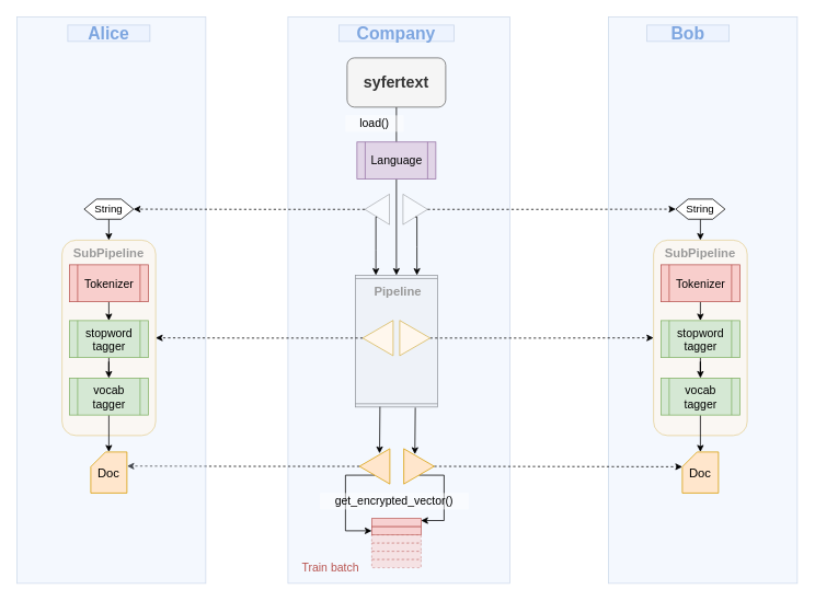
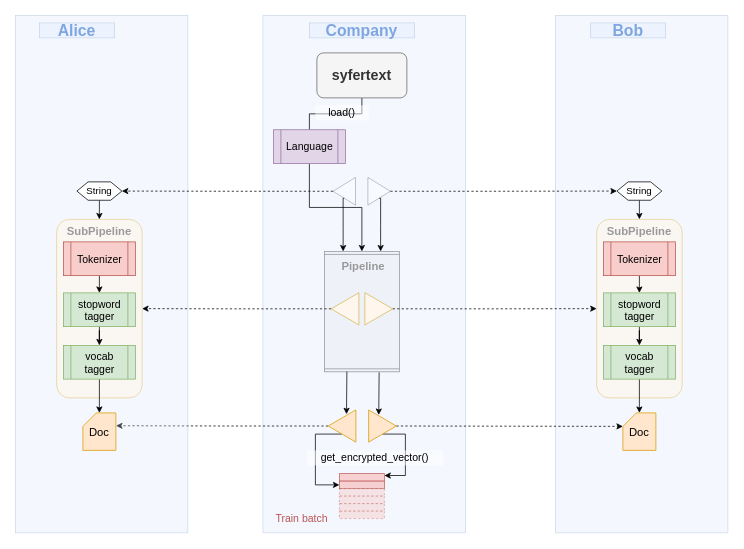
  <mxCell id="0" />
  <mxCell id="1" parent="0" />
  <mxCell id="2" value="" style="shape=process;whiteSpace=wrap;html=1;backgroundOutline=1;opacity=90;rotation=90;size=0.028;fillColor=#f5f5f5;strokeColor=#666666;fontColor=#333333;" parent="1" vertex="1"><mxGeometry x="401.75" y="365" width="160.5" height="100" as="geometry" /></mxCell>
  <mxCell id="3" value="" style="rounded=0;whiteSpace=wrap;html=1;fillColor=#dae8fc;strokeColor=#6c8ebf;opacity=30;" parent="1" vertex="1"><mxGeometry x="740" y="20" width="230" height="690" as="geometry" /></mxCell>
  <mxCell id="4" value="" style="rounded=0;whiteSpace=wrap;html=1;fillColor=#dae8fc;strokeColor=#6c8ebf;opacity=30;" parent="1" vertex="1"><mxGeometry x="350" y="20" width="270" height="690" as="geometry" /></mxCell>
  <mxCell id="5" style="edgeStyle=orthogonalEdgeStyle;rounded=0;orthogonalLoop=1;jettySize=auto;html=1;exitX=0.5;exitY=1;exitDx=0;exitDy=0;entryX=0.5;entryY=0;entryDx=0;entryDy=0;endArrow=none;" parent="1" source="6" target="8" edge="1"><mxGeometry relative="1" as="geometry" /></mxCell>
  <mxCell id="6" value="&lt;font size=&quot;1&quot;&gt;&lt;b style=&quot;font-size: 19px&quot;&gt;syfertext&lt;/b&gt;&lt;/font&gt;" style="rounded=1;whiteSpace=wrap;html=1;fillColor=#f5f5f5;strokeColor=#666666;fontColor=#333333;" parent="1" vertex="1"><mxGeometry x="422" y="70" width="120" height="60" as="geometry" /></mxCell>
  <mxCell id="7" style="edgeStyle=orthogonalEdgeStyle;rounded=0;orthogonalLoop=1;jettySize=auto;html=1;exitX=0.5;exitY=1;exitDx=0;exitDy=0;entryX=0;entryY=0.5;entryDx=0;entryDy=0;" parent="1" source="8" target="2" edge="1"><mxGeometry relative="1" as="geometry" /></mxCell>
- <mxCell id="8" value="&lt;font style=&quot;font-size: 14px&quot;&gt;Language&lt;/font&gt;" style="shape=process;whiteSpace=wrap;html=1;backgroundOutline=1;fillColor=#e1d5e7;strokeColor=#9673a6;" parent="1" vertex="1"><mxGeometry x="434" y="172.5" width="96" height="45" as="geometry" /></mxCell>
+ <mxCell id="8" value="&lt;font style=&quot;font-size: 14px&quot;&gt;Language&lt;/font&gt;" style="shape=process;whiteSpace=wrap;html=1;backgroundOutline=1;fillColor=#e1d5e7;strokeColor=#9673a6;" parent="1" vertex="1"><mxGeometry x="364" y="172.5" width="96" height="45" as="geometry" /></mxCell>
  <mxCell id="9" value="&lt;font style=&quot;font-size: 21px&quot; color=&quot;#7ea6e0&quot;&gt;&lt;b&gt;Company&lt;/b&gt;&lt;/font&gt;" style="text;html=1;strokeColor=#6c8ebf;fillColor=#dae8fc;align=center;verticalAlign=middle;whiteSpace=wrap;rounded=0;opacity=30;" parent="1" vertex="1"><mxGeometry x="412" y="30" width="140" height="20" as="geometry" /></mxCell>
  <mxCell id="10" style="edgeStyle=orthogonalEdgeStyle;rounded=0;orthogonalLoop=1;jettySize=auto;html=1;exitX=0.5;exitY=1;exitDx=0;exitDy=0;entryX=0.5;entryY=0;entryDx=0;entryDy=0;" parent="1" source="11" target="23" edge="1"><mxGeometry relative="1" as="geometry" /></mxCell>
  <mxCell id="11" value="&lt;font style=&quot;font-size: 13px&quot;&gt;String&lt;/font&gt;" style="shape=hexagon;perimeter=hexagonPerimeter2;whiteSpace=wrap;html=1;" parent="1" vertex="1"><mxGeometry x="822" y="242" width="60" height="24.5" as="geometry" /></mxCell>
  <mxCell id="12" value="&lt;font style=&quot;font-size: 21px&quot; color=&quot;#7ea6e0&quot;&gt;&lt;b&gt;Bob&lt;/b&gt;&lt;/font&gt;" style="text;html=1;strokeColor=#6c8ebf;fillColor=#dae8fc;align=center;verticalAlign=middle;whiteSpace=wrap;rounded=0;opacity=30;" parent="1" vertex="1"><mxGeometry x="787" y="30" width="100" height="20" as="geometry" /></mxCell>
  <mxCell id="13" style="edgeStyle=orthogonalEdgeStyle;rounded=0;orthogonalLoop=1;jettySize=auto;html=1;exitX=1;exitY=0.5;exitDx=0;exitDy=0;entryX=0;entryY=0.5;entryDx=0;entryDy=0;dashed=1;" parent="1" source="15" target="11" edge="1"><mxGeometry relative="1" as="geometry" /></mxCell>
  <mxCell id="14" style="edgeStyle=orthogonalEdgeStyle;rounded=0;orthogonalLoop=1;jettySize=auto;html=1;exitX=0.5;exitY=1;exitDx=0;exitDy=0;entryX=0;entryY=0.25;entryDx=0;entryDy=0;" parent="1" source="15" target="2" edge="1"><mxGeometry relative="1" as="geometry"><Array as="points"><mxPoint x="507" y="300" /><mxPoint x="507" y="300" /></Array></mxGeometry></mxCell>
  <mxCell id="15" value="" style="triangle;whiteSpace=wrap;html=1;opacity=30;" parent="1" vertex="1"><mxGeometry x="490" y="236" width="30" height="37" as="geometry" /></mxCell>
  <mxCell id="16" style="edgeStyle=none;rounded=0;orthogonalLoop=1;jettySize=auto;html=1;exitX=1;exitY=0.5;exitDx=0;exitDy=0;entryX=0;entryY=0;entryDx=0;entryDy=18;dashed=1;entryPerimeter=0;" parent="1" source="34" target="22" edge="1"><mxGeometry relative="1" as="geometry"><mxPoint x="415.75" y="568" as="sourcePoint" /><mxPoint x="996" y="465.5" as="targetPoint" /></mxGeometry></mxCell>
  <mxCell id="17" value="" style="rounded=1;whiteSpace=wrap;html=1;opacity=60;fillColor=#FFF7ED;strokeColor=#d6b656;" parent="1" vertex="1"><mxGeometry x="795" y="292" width="114" height="238" as="geometry" /></mxCell>
  <mxCell id="18" style="edgeStyle=orthogonalEdgeStyle;rounded=0;orthogonalLoop=1;jettySize=auto;html=1;exitX=0.5;exitY=1;exitDx=0;exitDy=0;" parent="1" source="19" target="21" edge="1"><mxGeometry relative="1" as="geometry" /></mxCell>
  <mxCell id="19" value="&lt;span style=&quot;font-size: 14px&quot;&gt;stopword&lt;br&gt;tagger&lt;br&gt;&lt;/span&gt;" style="shape=process;whiteSpace=wrap;html=1;backgroundOutline=1;fillColor=#d5e8d4;strokeColor=#82b366;" parent="1" vertex="1"><mxGeometry x="804" y="390" width="96" height="45" as="geometry" /></mxCell>
  <mxCell id="20" style="edgeStyle=orthogonalEdgeStyle;rounded=0;orthogonalLoop=1;jettySize=auto;html=1;exitX=0.5;exitY=1;exitDx=0;exitDy=0;entryX=0.5;entryY=0;entryDx=0;entryDy=0;entryPerimeter=0;" parent="1" source="21" target="22" edge="1"><mxGeometry relative="1" as="geometry" /></mxCell>
  <mxCell id="21" value="&lt;font style=&quot;font-size: 14px&quot;&gt;vocab tagger&lt;br&gt;&lt;/font&gt;" style="shape=process;whiteSpace=wrap;html=1;backgroundOutline=1;fillColor=#d5e8d4;strokeColor=#82b366;" parent="1" vertex="1"><mxGeometry x="804" y="460" width="96" height="45" as="geometry" /></mxCell>
  <mxCell id="22" value="&lt;font style=&quot;font-size: 15px&quot;&gt;Doc&lt;/font&gt;" style="shape=card;whiteSpace=wrap;html=1;fillColor=#ffe6cc;strokeColor=#d79b00;size=18;" parent="1" vertex="1"><mxGeometry x="830" y="550" width="44" height="50" as="geometry" /></mxCell>
  <mxCell id="23" value="&lt;font color=&quot;#999999&quot; size=&quot;1&quot;&gt;&lt;b style=&quot;font-size: 15px&quot;&gt;SubPipeline&lt;/b&gt;&lt;/font&gt;" style="text;html=1;strokeColor=none;fillColor=none;align=center;verticalAlign=middle;whiteSpace=wrap;rounded=0;opacity=30;" parent="1" vertex="1"><mxGeometry x="782" y="292" width="140" height="30" as="geometry" /></mxCell>
  <mxCell id="24" style="edgeStyle=orthogonalEdgeStyle;rounded=0;orthogonalLoop=1;jettySize=auto;html=1;exitX=0.5;exitY=1;exitDx=0;exitDy=0;entryX=0.5;entryY=0;entryDx=0;entryDy=0;" parent="1" source="25" target="19" edge="1"><mxGeometry relative="1" as="geometry" /></mxCell>
  <mxCell id="25" value="&lt;font style=&quot;font-size: 14px&quot;&gt;Tokenizer&lt;/font&gt;" style="shape=process;whiteSpace=wrap;html=1;backgroundOutline=1;fillColor=#f8cecc;strokeColor=#b85450;" parent="1" vertex="1"><mxGeometry x="804" y="322" width="96" height="45" as="geometry" /></mxCell>
  <mxCell id="26" style="edgeStyle=orthogonalEdgeStyle;rounded=0;orthogonalLoop=1;jettySize=auto;html=1;exitX=0.5;exitY=1;exitDx=0;exitDy=0;" parent="1" source="8" target="8" edge="1"><mxGeometry relative="1" as="geometry" /></mxCell>
  <mxCell id="27" value="" style="group" parent="1" vertex="1" connectable="0"><mxGeometry x="312" y="263" width="176.5" height="270" as="geometry" /></mxCell>
  <mxCell id="28" value="&lt;font color=&quot;#999999&quot; size=&quot;1&quot;&gt;&lt;b style=&quot;font-size: 15px&quot;&gt;Pipeline&lt;/b&gt;&lt;/font&gt;" style="text;html=1;strokeColor=none;fillColor=none;align=center;verticalAlign=middle;whiteSpace=wrap;rounded=0;opacity=30;" parent="27" vertex="1"><mxGeometry x="102" y="76" width="140" height="30" as="geometry" /></mxCell>
  <mxCell id="29" style="edgeStyle=orthogonalEdgeStyle;rounded=0;orthogonalLoop=1;jettySize=auto;html=1;exitX=1;exitY=0.5;exitDx=0;exitDy=0;dashed=1;" parent="1" source="62" target="17" edge="1"><mxGeometry relative="1" as="geometry" /></mxCell>
  <mxCell id="30" style="edgeStyle=orthogonalEdgeStyle;rounded=0;orthogonalLoop=1;jettySize=auto;html=1;exitX=1;exitY=0.5;exitDx=0;exitDy=0;dashed=1;entryX=1.006;entryY=0.343;entryDx=0;entryDy=0;entryPerimeter=0;" parent="1" source="32" target="44" edge="1"><mxGeometry relative="1" as="geometry"><mxPoint x="150" y="567" as="targetPoint" /></mxGeometry></mxCell>
  <mxCell id="31" style="edgeStyle=orthogonalEdgeStyle;rounded=0;orthogonalLoop=1;jettySize=auto;html=1;exitX=0.5;exitY=0;exitDx=0;exitDy=0;entryX=0;entryY=0.5;entryDx=0;entryDy=0;" parent="1" source="32" target="53" edge="1"><mxGeometry relative="1" as="geometry"><Array as="points"><mxPoint x="420" y="578" /><mxPoint x="420" y="646" /></Array></mxGeometry></mxCell>
  <mxCell id="32" value="" style="triangle;whiteSpace=wrap;html=1;fillColor=#ffe6cc;strokeColor=#d79b00;rotation=-180;" parent="1" vertex="1"><mxGeometry x="437" y="546" width="37" height="43" as="geometry" /></mxCell>
  <mxCell id="33" style="edgeStyle=orthogonalEdgeStyle;rounded=0;orthogonalLoop=1;jettySize=auto;html=1;exitX=0.5;exitY=1;exitDx=0;exitDy=0;entryX=1;entryY=0.25;entryDx=0;entryDy=0;" parent="1" source="34" target="52" edge="1"><mxGeometry relative="1" as="geometry"><Array as="points"><mxPoint x="540" y="578" /><mxPoint x="540" y="634" /></Array></mxGeometry></mxCell>
  <mxCell id="34" value="" style="triangle;whiteSpace=wrap;html=1;fillColor=#ffe6cc;strokeColor=#d79b00;rotation=0;" parent="1" vertex="1"><mxGeometry x="491" y="546" width="37" height="43" as="geometry" /></mxCell>
  <mxCell id="35" value="" style="rounded=0;whiteSpace=wrap;html=1;fillColor=#dae8fc;strokeColor=#6c8ebf;opacity=30;" parent="1" vertex="1"><mxGeometry x="20" y="20" width="230" height="690" as="geometry" /></mxCell>
  <mxCell id="36" style="edgeStyle=orthogonalEdgeStyle;rounded=0;orthogonalLoop=1;jettySize=auto;html=1;exitX=0.5;exitY=1;exitDx=0;exitDy=0;entryX=0.5;entryY=0;entryDx=0;entryDy=0;" parent="1" source="37" target="45" edge="1"><mxGeometry relative="1" as="geometry" /></mxCell>
  <mxCell id="37" value="&lt;font style=&quot;font-size: 13px&quot;&gt;String&lt;/font&gt;" style="shape=hexagon;perimeter=hexagonPerimeter2;whiteSpace=wrap;html=1;" parent="1" vertex="1"><mxGeometry x="102" y="242" width="60" height="24.5" as="geometry" /></mxCell>
- <mxCell id="38" value="&lt;font style=&quot;font-size: 21px&quot; color=&quot;#7ea6e0&quot;&gt;&lt;b&gt;Alice&lt;/b&gt;&lt;/font&gt;" style="text;html=1;strokeColor=#6c8ebf;fillColor=#dae8fc;align=center;verticalAlign=middle;whiteSpace=wrap;rounded=0;opacity=30;" parent="1" vertex="1"><mxGeometry x="82" y="30" width="100" height="20" as="geometry" /></mxCell>
+ <mxCell id="38" value="&lt;font style=&quot;font-size: 21px&quot; color=&quot;#7ea6e0&quot;&gt;&lt;b&gt;Alice&lt;/b&gt;&lt;/font&gt;" style="text;html=1;strokeColor=#6c8ebf;fillColor=#dae8fc;align=center;verticalAlign=middle;whiteSpace=wrap;rounded=0;opacity=30;" parent="1" vertex="1"><mxGeometry x="52" y="30" width="100" height="20" as="geometry" /></mxCell>
  <mxCell id="39" value="" style="rounded=1;whiteSpace=wrap;html=1;opacity=60;fillColor=#FFF7ED;strokeColor=#d6b656;" parent="1" vertex="1"><mxGeometry x="75" y="292" width="114" height="238" as="geometry" /></mxCell>
  <mxCell id="40" style="edgeStyle=orthogonalEdgeStyle;rounded=0;orthogonalLoop=1;jettySize=auto;html=1;exitX=0.5;exitY=1;exitDx=0;exitDy=0;" parent="1" source="41" target="43" edge="1"><mxGeometry relative="1" as="geometry" /></mxCell>
  <mxCell id="41" value="&lt;span style=&quot;font-size: 14px&quot;&gt;stopword&lt;br&gt;tagger&lt;br&gt;&lt;/span&gt;" style="shape=process;whiteSpace=wrap;html=1;backgroundOutline=1;fillColor=#d5e8d4;strokeColor=#82b366;" parent="1" vertex="1"><mxGeometry x="84" y="390" width="96" height="45" as="geometry" /></mxCell>
  <mxCell id="42" style="edgeStyle=orthogonalEdgeStyle;rounded=0;orthogonalLoop=1;jettySize=auto;html=1;exitX=0.5;exitY=1;exitDx=0;exitDy=0;entryX=0.5;entryY=0;entryDx=0;entryDy=0;entryPerimeter=0;" parent="1" source="43" target="44" edge="1"><mxGeometry relative="1" as="geometry" /></mxCell>
  <mxCell id="43" value="&lt;font style=&quot;font-size: 14px&quot;&gt;vocab&lt;br&gt;tagger&lt;br&gt;&lt;/font&gt;" style="shape=process;whiteSpace=wrap;html=1;backgroundOutline=1;fillColor=#d5e8d4;strokeColor=#82b366;" parent="1" vertex="1"><mxGeometry x="84" y="460" width="96" height="45" as="geometry" /></mxCell>
  <mxCell id="44" value="&lt;font style=&quot;font-size: 15px&quot;&gt;Doc&lt;/font&gt;" style="shape=card;whiteSpace=wrap;html=1;fillColor=#ffe6cc;strokeColor=#d79b00;size=18;" parent="1" vertex="1"><mxGeometry x="110" y="550" width="44" height="50" as="geometry" /></mxCell>
  <mxCell id="45" value="&lt;font color=&quot;#999999&quot; size=&quot;1&quot;&gt;&lt;b style=&quot;font-size: 15px&quot;&gt;SubPipeline&lt;/b&gt;&lt;/font&gt;" style="text;html=1;strokeColor=none;fillColor=none;align=center;verticalAlign=middle;whiteSpace=wrap;rounded=0;opacity=30;" parent="1" vertex="1"><mxGeometry x="62" y="292" width="140" height="30" as="geometry" /></mxCell>
  <mxCell id="46" style="edgeStyle=orthogonalEdgeStyle;rounded=0;orthogonalLoop=1;jettySize=auto;html=1;exitX=0.5;exitY=1;exitDx=0;exitDy=0;entryX=0.5;entryY=0;entryDx=0;entryDy=0;" parent="1" source="47" target="41" edge="1"><mxGeometry relative="1" as="geometry" /></mxCell>
  <mxCell id="47" value="&lt;font style=&quot;font-size: 14px&quot;&gt;Tokenizer&lt;/font&gt;" style="shape=process;whiteSpace=wrap;html=1;backgroundOutline=1;fillColor=#f8cecc;strokeColor=#b85450;" parent="1" vertex="1"><mxGeometry x="84" y="322" width="96" height="45" as="geometry" /></mxCell>
  <mxCell id="48" style="edgeStyle=orthogonalEdgeStyle;rounded=0;orthogonalLoop=1;jettySize=auto;html=1;exitX=1;exitY=0.5;exitDx=0;exitDy=0;entryX=1;entryY=0.5;entryDx=0;entryDy=0;dashed=1;" parent="1" source="61" target="39" edge="1"><mxGeometry relative="1" as="geometry" /></mxCell>
  <mxCell id="49" style="edgeStyle=orthogonalEdgeStyle;rounded=0;orthogonalLoop=1;jettySize=auto;html=1;exitX=0.5;exitY=0;exitDx=0;exitDy=0;entryX=0;entryY=0.75;entryDx=0;entryDy=0;" parent="1" source="51" target="2" edge="1"><mxGeometry relative="1" as="geometry"><Array as="points"><mxPoint x="457" y="304" /><mxPoint x="457" y="304" /></Array></mxGeometry></mxCell>
  <mxCell id="50" style="edgeStyle=orthogonalEdgeStyle;rounded=0;orthogonalLoop=1;jettySize=auto;html=1;exitX=1;exitY=0.5;exitDx=0;exitDy=0;entryX=1;entryY=0.5;entryDx=0;entryDy=0;dashed=1;" parent="1" source="51" target="37" edge="1"><mxGeometry relative="1" as="geometry" /></mxCell>
  <mxCell id="51" value="" style="triangle;whiteSpace=wrap;html=1;opacity=30;rotation=-180;" parent="1" vertex="1"><mxGeometry x="443.5" y="236" width="30" height="37" as="geometry" /></mxCell>
  <mxCell id="52" value="" style="rounded=0;whiteSpace=wrap;html=1;opacity=90;fillColor=#f8cecc;strokeColor=#b85450;" parent="1" vertex="1"><mxGeometry x="452" y="631" width="60" height="10" as="geometry" /></mxCell>
  <mxCell id="53" value="" style="rounded=0;whiteSpace=wrap;html=1;opacity=90;fillColor=#f8cecc;strokeColor=#b85450;" parent="1" vertex="1"><mxGeometry x="452" y="641" width="60" height="10" as="geometry" /></mxCell>
  <mxCell id="54" value="" style="rounded=0;whiteSpace=wrap;html=1;opacity=50;fillColor=#f8cecc;strokeColor=#b85450;dashed=1;" parent="1" vertex="1"><mxGeometry x="452" y="651" width="60" height="10" as="geometry" /></mxCell>
  <mxCell id="55" value="" style="rounded=0;whiteSpace=wrap;html=1;opacity=50;fillColor=#f8cecc;strokeColor=#b85450;dashed=1;" parent="1" vertex="1"><mxGeometry x="452" y="661" width="60" height="10" as="geometry" /></mxCell>
  <mxCell id="56" value="" style="rounded=0;whiteSpace=wrap;html=1;opacity=50;fillColor=#f8cecc;strokeColor=#b85450;dashed=1;" parent="1" vertex="1"><mxGeometry x="452" y="671" width="60" height="10" as="geometry" /></mxCell>
  <mxCell id="57" value="" style="rounded=0;whiteSpace=wrap;html=1;opacity=50;fillColor=#f8cecc;strokeColor=#b85450;dashed=1;" parent="1" vertex="1"><mxGeometry x="452" y="681" width="60" height="10" as="geometry" /></mxCell>
- <mxCell id="58" value="&lt;font style=&quot;font-size: 14px&quot;&gt;get_encrypted_vector()&lt;/font&gt;" style="text;html=1;align=center;verticalAlign=middle;whiteSpace=wrap;rounded=0;dashed=1;strokeColor=none;fillColor=#ffffff;opacity=50;" parent="1" vertex="1"><mxGeometry x="389" y="600" width="181" height="20" as="geometry" /></mxCell>
+ <mxCell id="58" value="&lt;font style=&quot;font-size: 14px&quot;&gt;get_encrypted_vector()&lt;/font&gt;" style="text;html=1;align=center;verticalAlign=middle;whiteSpace=wrap;rounded=0;dashed=1;strokeColor=none;fillColor=#ffffff;opacity=50;" parent="1" vertex="1"><mxGeometry x="409" y="600" width="181" height="20" as="geometry" /></mxCell>
  <mxCell id="59" value="&lt;font style=&quot;font-size: 14px&quot;&gt;load()&lt;/font&gt;" style="text;html=1;align=center;verticalAlign=middle;whiteSpace=wrap;rounded=0;dashed=1;strokeColor=none;fillColor=#ffffff;opacity=50;" parent="1" vertex="1"><mxGeometry x="420" y="140" width="71" height="20" as="geometry" /></mxCell>
  <mxCell id="60" value="&lt;font style=&quot;font-size: 14px&quot; color=&quot;#b85450&quot;&gt;Train batch&lt;/font&gt;" style="text;html=1;strokeColor=none;fillColor=none;align=center;verticalAlign=middle;whiteSpace=wrap;rounded=0;dashed=1;opacity=50;" parent="1" vertex="1"><mxGeometry x="361.5" y="681" width="80" height="20" as="geometry" /></mxCell>
  <mxCell id="61" value="" style="triangle;whiteSpace=wrap;html=1;fillColor=#FFF7ED;strokeColor=#d6b656;rotation=-180;" parent="1" vertex="1"><mxGeometry x="441" y="389.75" width="37" height="43" as="geometry" /></mxCell>
  <mxCell id="62" value="" style="triangle;whiteSpace=wrap;html=1;fillColor=#FFF7ED;strokeColor=#d6b656;" parent="1" vertex="1"><mxGeometry x="486" y="389.75" width="37" height="43" as="geometry" /></mxCell>
  <mxCell id="63" value="" style="endArrow=classic;html=1;entryX=0.5;entryY=0;entryDx=0;entryDy=0;" edge="1" parent="1"><mxGeometry width="50" height="50" relative="1" as="geometry"><mxPoint x="505" y="496" as="sourcePoint" /><mxPoint x="504.5" y="552.75" as="targetPoint" /></mxGeometry></mxCell>
  <mxCell id="64" value="" style="endArrow=classic;html=1;entryX=0.5;entryY=0;entryDx=0;entryDy=0;" edge="1" parent="1"><mxGeometry width="50" height="50" relative="1" as="geometry"><mxPoint x="462" y="495" as="sourcePoint" /><mxPoint x="461.5" y="551.75" as="targetPoint" /></mxGeometry></mxCell>
